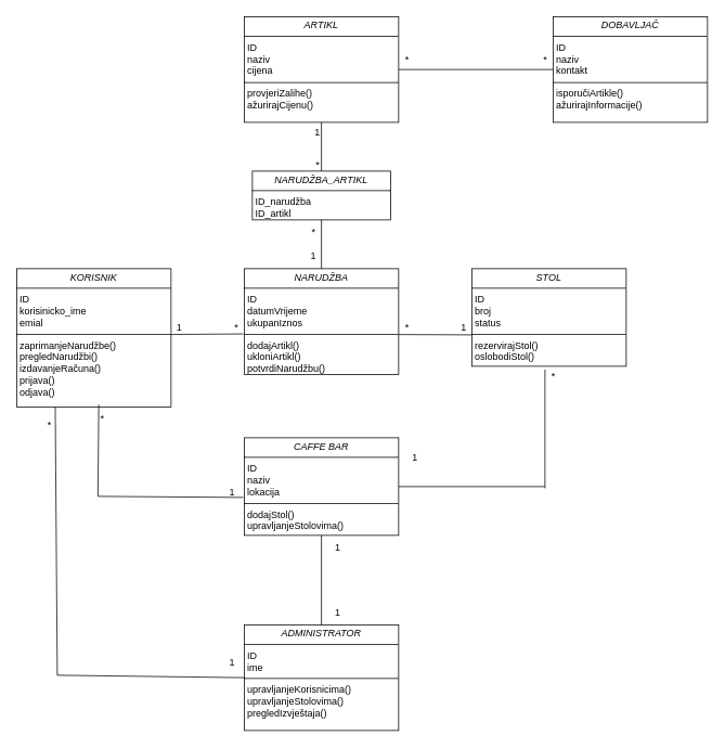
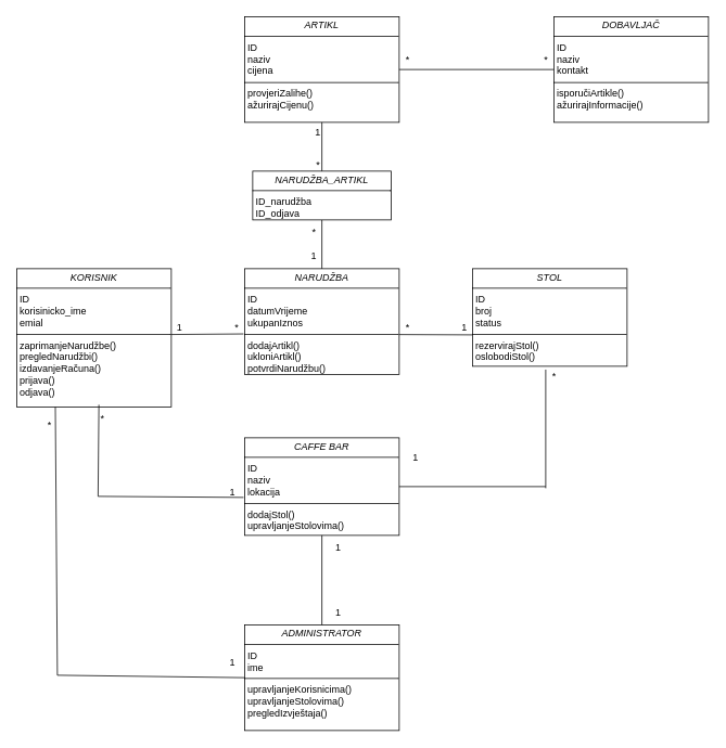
  <mxCell id="0" />
  <mxCell id="1" parent="0" />
  <mxCell id="2" value="&lt;p style=&quot;margin:0px;margin-top:4px;text-align:center;&quot;&gt;&lt;i&gt;KORISNIK&lt;/i&gt;&lt;/p&gt;&lt;hr size=&quot;1&quot; style=&quot;border-style:solid;&quot;&gt;&lt;p style=&quot;margin:0px;margin-left:4px;&quot;&gt;ID&lt;/p&gt;&lt;p style=&quot;margin:0px;margin-left:4px;&quot;&gt;korisinicko_ime&lt;/p&gt;&lt;p style=&quot;margin:0px;margin-left:4px;&quot;&gt;emial&lt;/p&gt;&lt;hr size=&quot;1&quot; style=&quot;border-style:solid;&quot;&gt;&lt;p style=&quot;margin:0px;margin-left:4px;&quot;&gt;zaprimanjeNarudžbe()&lt;/p&gt;&lt;p style=&quot;margin:0px;margin-left:4px;&quot;&gt;pregledNarudžbi()&lt;/p&gt;&lt;p style=&quot;margin:0px;margin-left:4px;&quot;&gt;izdavanjeRačuna()&lt;/p&gt;&lt;p style=&quot;margin:0px;margin-left:4px;&quot;&gt;prijava()&lt;/p&gt;&lt;p style=&quot;margin:0px;margin-left:4px;&quot;&gt;odjava()&lt;/p&gt;&lt;p style=&quot;margin:0px;margin-left:4px;&quot;&gt;&lt;br&gt;&lt;/p&gt;" style="verticalAlign=top;align=left;overflow=fill;html=1;whiteSpace=wrap;" vertex="1" parent="1"><mxGeometry x="20" y="330" width="190" height="170" as="geometry" /></mxCell>
  <mxCell id="3" value="&lt;p style=&quot;margin:0px;margin-top:4px;text-align:center;&quot;&gt;&lt;i&gt;CAFFE BAR&lt;/i&gt;&lt;/p&gt;&lt;hr size=&quot;1&quot; style=&quot;border-style:solid;&quot;&gt;&lt;p style=&quot;margin:0px;margin-left:4px;&quot;&gt;ID&lt;/p&gt;&lt;p style=&quot;margin:0px;margin-left:4px;&quot;&gt;naziv&lt;/p&gt;&lt;p style=&quot;margin:0px;margin-left:4px;&quot;&gt;lokacija&lt;/p&gt;&lt;hr size=&quot;1&quot; style=&quot;border-style:solid;&quot;&gt;&lt;p style=&quot;margin:0px;margin-left:4px;&quot;&gt;dodajStol()&lt;/p&gt;&lt;p style=&quot;margin:0px;margin-left:4px;&quot;&gt;upravljanjeStolovima()&lt;/p&gt;&lt;p style=&quot;margin:0px;margin-left:4px;&quot;&gt;&lt;br&gt;&lt;/p&gt;" style="verticalAlign=top;align=left;overflow=fill;html=1;whiteSpace=wrap;" vertex="1" parent="1"><mxGeometry x="300" y="538" width="190" height="120" as="geometry" /></mxCell>
  <mxCell id="4" value="&lt;p style=&quot;margin:0px;margin-top:4px;text-align:center;&quot;&gt;&lt;i&gt;STOL&lt;/i&gt;&lt;/p&gt;&lt;hr size=&quot;1&quot; style=&quot;border-style:solid;&quot;&gt;&lt;p style=&quot;margin:0px;margin-left:4px;&quot;&gt;ID&lt;/p&gt;&lt;p style=&quot;margin:0px;margin-left:4px;&quot;&gt;broj&lt;/p&gt;&lt;p style=&quot;margin:0px;margin-left:4px;&quot;&gt;status&lt;/p&gt;&lt;hr size=&quot;1&quot; style=&quot;border-style:solid;&quot;&gt;&lt;p style=&quot;margin:0px;margin-left:4px;&quot;&gt;rezervirajStol()&lt;/p&gt;&lt;p style=&quot;margin:0px;margin-left:4px;&quot;&gt;oslobodiStol()&lt;/p&gt;&lt;p style=&quot;margin:0px;margin-left:4px;&quot;&gt;&lt;br&gt;&lt;/p&gt;" style="verticalAlign=top;align=left;overflow=fill;html=1;whiteSpace=wrap;" vertex="1" parent="1"><mxGeometry x="580" y="330" width="190" height="120" as="geometry" /></mxCell>
  <mxCell id="5" value="&lt;p style=&quot;margin:0px;margin-top:4px;text-align:center;&quot;&gt;&lt;i&gt;NARUDŽBA&lt;/i&gt;&lt;/p&gt;&lt;hr size=&quot;1&quot; style=&quot;border-style:solid;&quot;&gt;&lt;p style=&quot;margin:0px;margin-left:4px;&quot;&gt;ID&lt;/p&gt;&lt;p style=&quot;margin:0px;margin-left:4px;&quot;&gt;datumVrijeme&lt;/p&gt;&lt;p style=&quot;margin:0px;margin-left:4px;&quot;&gt;ukupanIznos&lt;/p&gt;&lt;hr size=&quot;1&quot; style=&quot;border-style:solid;&quot;&gt;&lt;p style=&quot;margin:0px;margin-left:4px;&quot;&gt;dodajArtikl()&lt;/p&gt;&lt;p style=&quot;margin:0px;margin-left:4px;&quot;&gt;ukloniArtikl()&lt;/p&gt;&lt;p style=&quot;margin:0px;margin-left:4px;&quot;&gt;potvrdiNarudžbu()&lt;/p&gt;&lt;p style=&quot;margin:0px;margin-left:4px;&quot;&gt;&lt;br&gt;&lt;/p&gt;" style="verticalAlign=top;align=left;overflow=fill;html=1;whiteSpace=wrap;" vertex="1" parent="1"><mxGeometry x="300" y="330" width="190" height="130" as="geometry" /></mxCell>
  <mxCell id="6" value="&lt;p style=&quot;margin:0px;margin-top:4px;text-align:center;&quot;&gt;&lt;i&gt;ARTIKL&lt;/i&gt;&lt;/p&gt;&lt;hr size=&quot;1&quot; style=&quot;border-style:solid;&quot;&gt;&lt;p style=&quot;margin:0px;margin-left:4px;&quot;&gt;ID&lt;/p&gt;&lt;p style=&quot;margin:0px;margin-left:4px;&quot;&gt;naziv&lt;/p&gt;&lt;p style=&quot;margin:0px;margin-left:4px;&quot;&gt;cijena&lt;/p&gt;&lt;hr size=&quot;1&quot; style=&quot;border-style:solid;&quot;&gt;&lt;p style=&quot;margin:0px;margin-left:4px;&quot;&gt;provjeriZalihe()&lt;/p&gt;&lt;p style=&quot;margin:0px;margin-left:4px;&quot;&gt;ažurirajCijenu()&lt;/p&gt;&lt;p style=&quot;margin:0px;margin-left:4px;&quot;&gt;&lt;br&gt;&lt;/p&gt;" style="verticalAlign=top;align=left;overflow=fill;html=1;whiteSpace=wrap;" vertex="1" parent="1"><mxGeometry x="300" y="20" width="190" height="130" as="geometry" /></mxCell>
  <mxCell id="7" value="&lt;p style=&quot;margin:0px;margin-top:4px;text-align:center;&quot;&gt;&lt;i&gt;DOBAVLJAČ&lt;/i&gt;&lt;/p&gt;&lt;hr size=&quot;1&quot; style=&quot;border-style:solid;&quot;&gt;&lt;p style=&quot;margin:0px;margin-left:4px;&quot;&gt;ID&lt;/p&gt;&lt;p style=&quot;margin:0px;margin-left:4px;&quot;&gt;naziv&lt;/p&gt;&lt;p style=&quot;margin:0px;margin-left:4px;&quot;&gt;kontakt&lt;/p&gt;&lt;hr size=&quot;1&quot; style=&quot;border-style:solid;&quot;&gt;&lt;p style=&quot;margin:0px;margin-left:4px;&quot;&gt;isporučiArtikle()&lt;/p&gt;&lt;p style=&quot;margin:0px;margin-left:4px;&quot;&gt;ažurirajInformacije()&lt;/p&gt;" style="verticalAlign=top;align=left;overflow=fill;html=1;whiteSpace=wrap;" vertex="1" parent="1"><mxGeometry x="680" y="20" width="190" height="130" as="geometry" /></mxCell>
  <mxCell id="8" value="&lt;p style=&quot;margin:0px;margin-top:4px;text-align:center;&quot;&gt;&lt;i&gt;ADMINISTRATOR&lt;/i&gt;&lt;/p&gt;&lt;hr size=&quot;1&quot; style=&quot;border-style:solid;&quot;&gt;&lt;p style=&quot;margin:0px;margin-left:4px;&quot;&gt;ID&lt;/p&gt;&lt;p style=&quot;margin:0px;margin-left:4px;&quot;&gt;ime&lt;/p&gt;&lt;hr size=&quot;1&quot; style=&quot;border-style:solid;&quot;&gt;&lt;p style=&quot;margin:0px;margin-left:4px;&quot;&gt;upravljanjeKorisnicima()&lt;/p&gt;&lt;p style=&quot;margin:0px;margin-left:4px;&quot;&gt;upravljanjeStolovima()&lt;/p&gt;&lt;p style=&quot;margin:0px;margin-left:4px;&quot;&gt;pregledIzvještaja()&lt;/p&gt;&lt;p style=&quot;margin:0px;margin-left:4px;&quot;&gt;&lt;br&gt;&lt;/p&gt;" style="verticalAlign=top;align=left;overflow=fill;html=1;whiteSpace=wrap;" vertex="1" parent="1"><mxGeometry x="300" y="768" width="190" height="130" as="geometry" /></mxCell>
  <mxCell id="9" value="" style="endArrow=none;html=1;rounded=0;exitX=0.153;exitY=0.764;exitDx=0;exitDy=0;exitPerimeter=0;entryX=-0.007;entryY=0.617;entryDx=0;entryDy=0;entryPerimeter=0;" edge="1" parent="1" source="10" target="5"><mxGeometry width="50" height="50" relative="1" as="geometry"><mxPoint x="530" y="460" as="sourcePoint" /><mxPoint x="580" y="410" as="targetPoint" /></mxGeometry></mxCell>
  <mxCell id="10" value="1" style="text;html=1;align=center;verticalAlign=middle;resizable=0;points=[];autosize=1;strokeColor=none;fillColor=none;" vertex="1" parent="1"><mxGeometry x="205" y="388" width="30" height="30" as="geometry" /></mxCell>
  <mxCell id="11" value="*" style="text;html=1;align=center;verticalAlign=middle;resizable=0;points=[];autosize=1;strokeColor=none;fillColor=none;" vertex="1" parent="1"><mxGeometry x="275" y="388" width="30" height="30" as="geometry" /></mxCell>
  <mxCell id="12" value="" style="endArrow=none;html=1;rounded=0;exitX=1.001;exitY=0.623;exitDx=0;exitDy=0;exitPerimeter=0;entryX=0;entryY=0.678;entryDx=0;entryDy=0;entryPerimeter=0;" edge="1" parent="1" source="5" target="4"><mxGeometry width="50" height="50" relative="1" as="geometry"><mxPoint x="530" y="510" as="sourcePoint" /><mxPoint x="580" y="460" as="targetPoint" /></mxGeometry></mxCell>
  <mxCell id="13" value="*" style="text;html=1;align=center;verticalAlign=middle;resizable=0;points=[];autosize=1;strokeColor=none;fillColor=none;" vertex="1" parent="1"><mxGeometry x="485" y="388" width="30" height="30" as="geometry" /></mxCell>
  <mxCell id="14" value="1" style="text;html=1;align=center;verticalAlign=middle;resizable=0;points=[];autosize=1;strokeColor=none;fillColor=none;" vertex="1" parent="1"><mxGeometry x="555" y="388" width="30" height="30" as="geometry" /></mxCell>
  <mxCell id="15" value="" style="endArrow=none;html=1;rounded=0;entryX=0.5;entryY=0;entryDx=0;entryDy=0;" edge="1" parent="1" source="26" target="5"><mxGeometry width="50" height="50" relative="1" as="geometry"><mxPoint x="395" y="280" as="sourcePoint" /><mxPoint x="450" y="450" as="targetPoint" /></mxGeometry></mxCell>
  <mxCell id="16" value="1" style="text;html=1;align=center;verticalAlign=middle;resizable=0;points=[];autosize=1;strokeColor=none;fillColor=none;" vertex="1" parent="1"><mxGeometry x="370" y="300" width="30" height="30" as="geometry" /></mxCell>
  <mxCell id="17" value="*" style="text;html=1;align=center;verticalAlign=middle;resizable=0;points=[];autosize=1;strokeColor=none;fillColor=none;" vertex="1" parent="1"><mxGeometry x="370" y="270" width="30" height="30" as="geometry" /></mxCell>
  <mxCell id="18" value="" style="endArrow=none;html=1;rounded=0;exitX=1;exitY=0.5;exitDx=0;exitDy=0;" edge="1" parent="1" source="3"><mxGeometry width="50" height="50" relative="1" as="geometry"><mxPoint x="650" y="770" as="sourcePoint" /><mxPoint x="670" y="598" as="targetPoint" /></mxGeometry></mxCell>
  <mxCell id="19" value="1" style="text;html=1;align=center;verticalAlign=middle;resizable=0;points=[];autosize=1;strokeColor=none;fillColor=none;" vertex="1" parent="1"><mxGeometry x="400" y="738" width="30" height="30" as="geometry" /></mxCell>
  <mxCell id="20" value="1" style="text;html=1;align=center;verticalAlign=middle;resizable=0;points=[];autosize=1;strokeColor=none;fillColor=none;" vertex="1" parent="1"><mxGeometry x="400" y="658" width="30" height="30" as="geometry" /></mxCell>
  <mxCell id="21" value="" style="endArrow=none;html=1;rounded=0;entryX=0.367;entryY=-0.089;entryDx=0;entryDy=0;entryPerimeter=0;" edge="1" parent="1" target="23"><mxGeometry width="50" height="50" relative="1" as="geometry"><mxPoint x="120" y="610" as="sourcePoint" /><mxPoint x="320" y="610" as="targetPoint" /></mxGeometry></mxCell>
  <mxCell id="22" value="1" style="text;html=1;align=center;verticalAlign=middle;resizable=0;points=[];autosize=1;strokeColor=none;fillColor=none;" vertex="1" parent="1"><mxGeometry x="270" y="590" width="30" height="30" as="geometry" /></mxCell>
  <mxCell id="23" value="*" style="text;html=1;align=center;verticalAlign=middle;resizable=0;points=[];autosize=1;strokeColor=none;fillColor=none;" vertex="1" parent="1"><mxGeometry x="110" y="500" width="30" height="30" as="geometry" /></mxCell>
  <mxCell id="24" value="1" style="text;html=1;align=center;verticalAlign=middle;resizable=0;points=[];autosize=1;strokeColor=none;fillColor=none;" vertex="1" parent="1"><mxGeometry x="495" y="548" width="30" height="30" as="geometry" /></mxCell>
  <mxCell id="25" value="*" style="text;html=1;align=center;verticalAlign=middle;resizable=0;points=[];autosize=1;strokeColor=none;fillColor=none;" vertex="1" parent="1"><mxGeometry x="665" y="448" width="30" height="30" as="geometry" /></mxCell>
- <mxCell id="26" value="&lt;p style=&quot;margin:0px;margin-top:4px;text-align:center;&quot;&gt;&lt;i&gt;NARUDŽBA_ARTIKL&lt;/i&gt;&lt;/p&gt;&lt;hr size=&quot;1&quot; style=&quot;border-style:solid;&quot;&gt;&lt;p style=&quot;margin:0px;margin-left:4px;&quot;&gt;ID_narudžba&lt;/p&gt;&lt;p style=&quot;margin:0px;margin-left:4px;&quot;&gt;ID_artikl&lt;/p&gt;&lt;p style=&quot;margin:0px;margin-left:4px;&quot;&gt;&lt;br&gt;&lt;/p&gt;" style="verticalAlign=top;align=left;overflow=fill;html=1;whiteSpace=wrap;" vertex="1" parent="1"><mxGeometry x="310" y="210" width="170" height="60" as="geometry" /></mxCell>
+ <mxCell id="26" value="&lt;p style=&quot;margin:0px;margin-top:4px;text-align:center;&quot;&gt;&lt;i&gt;NARUDŽBA_ARTIKL&lt;/i&gt;&lt;/p&gt;&lt;hr size=&quot;1&quot; style=&quot;border-style:solid;&quot;&gt;&lt;p style=&quot;margin:0px;margin-left:4px;&quot;&gt;ID_narudžba&lt;/p&gt;&lt;p style=&quot;margin:0px;margin-left:4px;&quot;&gt;ID_odjava&lt;/p&gt;&lt;p style=&quot;margin:0px;margin-left:4px;&quot;&gt;&lt;br&gt;&lt;/p&gt;" style="verticalAlign=top;align=left;overflow=fill;html=1;whiteSpace=wrap;" vertex="1" parent="1"><mxGeometry x="310" y="210" width="170" height="60" as="geometry" /></mxCell>
  <mxCell id="27" value="" style="endArrow=none;html=1;rounded=0;exitX=0.5;exitY=0;exitDx=0;exitDy=0;entryX=0.5;entryY=1;entryDx=0;entryDy=0;" edge="1" parent="1" source="26" target="6"><mxGeometry width="50" height="50" relative="1" as="geometry"><mxPoint x="260" y="170" as="sourcePoint" /><mxPoint x="310" y="120" as="targetPoint" /></mxGeometry></mxCell>
  <mxCell id="28" value="*" style="text;html=1;align=center;verticalAlign=middle;resizable=0;points=[];autosize=1;strokeColor=none;fillColor=none;" vertex="1" parent="1"><mxGeometry x="375" y="188" width="30" height="30" as="geometry" /></mxCell>
  <mxCell id="29" value="1" style="text;html=1;align=center;verticalAlign=middle;resizable=0;points=[];autosize=1;strokeColor=none;fillColor=none;" vertex="1" parent="1"><mxGeometry x="375" y="148" width="30" height="30" as="geometry" /></mxCell>
  <mxCell id="30" value="" style="endArrow=none;html=1;rounded=0;exitX=1;exitY=0.5;exitDx=0;exitDy=0;entryX=0;entryY=0.5;entryDx=0;entryDy=0;" edge="1" parent="1" source="6" target="7"><mxGeometry width="50" height="50" relative="1" as="geometry"><mxPoint x="570" y="190" as="sourcePoint" /><mxPoint x="620" y="140" as="targetPoint" /></mxGeometry></mxCell>
  <mxCell id="31" value="*" style="text;html=1;align=center;verticalAlign=middle;resizable=0;points=[];autosize=1;strokeColor=none;fillColor=none;" vertex="1" parent="1"><mxGeometry x="485" y="58" width="30" height="30" as="geometry" /></mxCell>
  <mxCell id="32" value="*" style="text;html=1;align=center;verticalAlign=middle;resizable=0;points=[];autosize=1;strokeColor=none;fillColor=none;" vertex="1" parent="1"><mxGeometry x="655" y="58" width="30" height="30" as="geometry" /></mxCell>
  <mxCell id="33" value="" style="endArrow=none;html=1;rounded=0;exitX=0.5;exitY=0;exitDx=0;exitDy=0;entryX=0.5;entryY=1;entryDx=0;entryDy=0;" edge="1" parent="1" source="8" target="3"><mxGeometry width="50" height="50" relative="1" as="geometry"><mxPoint x="560" y="710" as="sourcePoint" /><mxPoint x="610" y="660" as="targetPoint" /></mxGeometry></mxCell>
  <mxCell id="34" value="" style="endArrow=none;html=1;rounded=0;entryX=0.25;entryY=1;entryDx=0;entryDy=0;" edge="1" parent="1" target="2"><mxGeometry width="50" height="50" relative="1" as="geometry"><mxPoint x="70" y="830" as="sourcePoint" /><mxPoint x="160" y="810" as="targetPoint" /></mxGeometry></mxCell>
  <mxCell id="35" value="1" style="text;html=1;align=center;verticalAlign=middle;resizable=0;points=[];autosize=1;strokeColor=none;fillColor=none;" vertex="1" parent="1"><mxGeometry x="270" y="800" width="30" height="30" as="geometry" /></mxCell>
  <mxCell id="36" value="*" style="text;html=1;align=center;verticalAlign=middle;resizable=0;points=[];autosize=1;strokeColor=none;fillColor=none;" vertex="1" parent="1"><mxGeometry x="45" y="508" width="30" height="30" as="geometry" /></mxCell>
  <mxCell id="37" value="" style="endArrow=none;html=1;rounded=0;entryX=0;entryY=0.5;entryDx=0;entryDy=0;" edge="1" parent="1" target="8"><mxGeometry width="50" height="50" relative="1" as="geometry"><mxPoint x="70" y="830" as="sourcePoint" /><mxPoint x="410" y="740" as="targetPoint" /></mxGeometry></mxCell>
  <mxCell id="38" value="" style="endArrow=none;html=1;rounded=0;entryX=0.96;entryY=0.711;entryDx=0;entryDy=0;entryPerimeter=0;" edge="1" parent="1" target="22"><mxGeometry width="50" height="50" relative="1" as="geometry"><mxPoint x="120" y="610" as="sourcePoint" /><mxPoint x="410" y="580" as="targetPoint" /></mxGeometry></mxCell>
  <mxCell id="39" value="" style="endArrow=none;html=1;rounded=0;entryX=0.167;entryY=0.203;entryDx=0;entryDy=0;entryPerimeter=0;" edge="1" parent="1" target="25"><mxGeometry width="50" height="50" relative="1" as="geometry"><mxPoint x="670" y="600" as="sourcePoint" /><mxPoint x="640" y="510" as="targetPoint" /></mxGeometry></mxCell>
